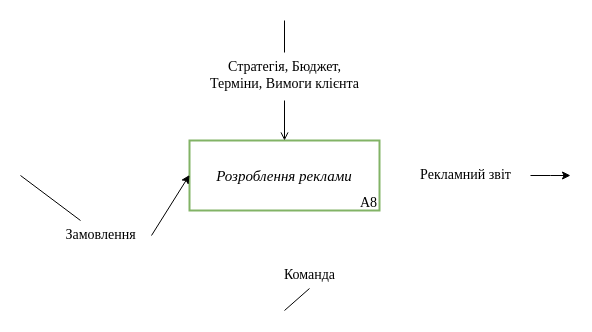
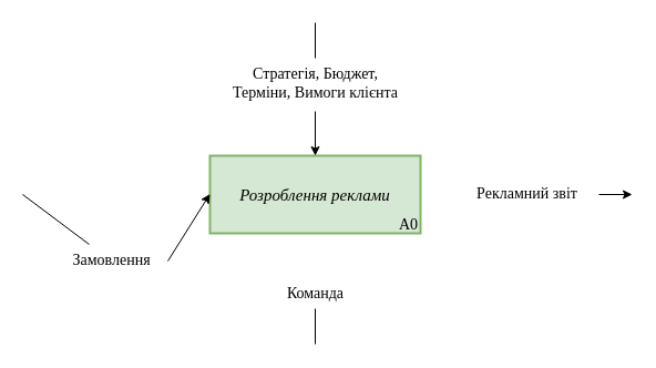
  <mxCell id="0" />
  <mxCell id="1" parent="0" />
  <mxCell id="2" style="edgeStyle=orthogonalEdgeStyle;rounded=0;orthogonalLoop=1;jettySize=auto;html=1;exitX=1;exitY=0.5;exitDx=0;exitDy=0;" edge="1" parent="1" source="7"><mxGeometry relative="1" as="geometry"><mxPoint x="570" y="175" as="targetPoint" /></mxGeometry></mxCell>
- <mxCell id="3" value="&lt;font&gt;Розроблення реклами&lt;/font&gt;" style="rounded=0;whiteSpace=wrap;html=1;fontSize=15;fontStyle=2;fontFamily=Georgia;fillColor=#ffffff;strokeColor=#82b366;strokeWidth=2;" vertex="1" parent="1"><mxGeometry x="189" y="140" width="190" height="70" as="geometry" /></mxCell>
+ <mxCell id="3" value="&lt;font&gt;Розроблення реклами&lt;/font&gt;" style="rounded=0;whiteSpace=wrap;html=1;fontSize=15;fontStyle=2;fontFamily=Georgia;fillColor=#d5e8d4;strokeColor=#82b366;strokeWidth=2;" vertex="1" parent="1"><mxGeometry x="189" y="140" width="190" height="70" as="geometry" /></mxCell>
  <mxCell id="4" value="" style="endArrow=classic;html=1;rounded=0;exitX=1.01;exitY=0.5;exitDx=0;exitDy=0;exitPerimeter=0;" edge="1" parent="1" source="5"><mxGeometry width="50" height="50" relative="1" as="geometry"><mxPoint x="150" y="175" as="sourcePoint" /><mxPoint x="189" y="174.5" as="targetPoint" /></mxGeometry></mxCell>
  <mxCell id="5" value="Замовлення" style="text;html=1;align=center;verticalAlign=middle;resizable=0;points=[];autosize=1;strokeColor=none;fillColor=none;fontSize=14;fontFamily=Georgia;" vertex="1" parent="1"><mxGeometry x="50" y="220" width="100" height="30" as="geometry" /></mxCell>
  <mxCell id="6" value="" style="endArrow=none;html=1;rounded=0;" edge="1" parent="1" target="5"><mxGeometry width="50" height="50" relative="1" as="geometry"><mxPoint x="20" y="175" as="sourcePoint" /><mxPoint x="50" y="174.5" as="targetPoint" /></mxGeometry></mxCell>
- <mxCell id="7" value="Рекламний звіт" style="text;html=1;align=center;verticalAlign=middle;resizable=0;points=[];autosize=1;strokeColor=none;fillColor=none;fontSize=14;fontFamily=Georgia;" vertex="1" parent="1"><mxGeometry x="400" y="160" width="130" height="30" as="geometry" /></mxCell>
- <mxCell id="8" value="Команда" style="text;html=1;align=center;verticalAlign=middle;resizable=0;points=[];autosize=1;strokeColor=none;fillColor=none;fontSize=14;fontFamily=Georgia;" vertex="1" parent="1"><mxGeometry x="269" y="260" width="80" height="30" as="geometry" /></mxCell>
+ <mxCell id="7" value="Рекламний звіт" style="text;html=1;align=center;verticalAlign=middle;resizable=0;points=[];autosize=1;strokeColor=none;fillColor=none;fontSize=14;fontFamily=Georgia;" vertex="1" parent="1"><mxGeometry x="410" y="160" width="130" height="30" as="geometry" /></mxCell>
+ <mxCell id="8" value="Команда" style="text;html=1;align=center;verticalAlign=middle;resizable=0;points=[];autosize=1;strokeColor=none;fillColor=none;fontSize=14;fontFamily=Georgia;" vertex="1" parent="1"><mxGeometry x="244" y="250" width="80" height="30" as="geometry" /></mxCell>
  <mxCell id="9" value="" style="endArrow=none;html=1;rounded=0;entryX=0.5;entryY=0.933;entryDx=0;entryDy=0;entryPerimeter=0;" edge="1" parent="1" target="8"><mxGeometry width="50" height="50" relative="1" as="geometry"><mxPoint x="284" y="310" as="sourcePoint" /><mxPoint x="285" y="290" as="targetPoint" /></mxGeometry></mxCell>
- <mxCell id="10" value="" style="endArrow=open;html=1;rounded=0;entryX=0.5;entryY=0;entryDx=0;entryDy=0;" edge="1" parent="1" source="11" target="3"><mxGeometry width="50" height="50" relative="1" as="geometry"><mxPoint x="284" y="-20" as="sourcePoint" /><mxPoint x="309" y="-60" as="targetPoint" /></mxGeometry></mxCell>
+ <mxCell id="10" value="" style="endArrow=classic;html=1;rounded=0;entryX=0.5;entryY=0;entryDx=0;entryDy=0;" edge="1" parent="1" source="11" target="3"><mxGeometry width="50" height="50" relative="1" as="geometry"><mxPoint x="284" y="-20" as="sourcePoint" /><mxPoint x="309" y="-60" as="targetPoint" /></mxGeometry></mxCell>
  <mxCell id="11" value="&amp;nbsp;Стратегія, Бюджет,&amp;nbsp;&lt;div&gt;Терміни, Вимоги клієнта&lt;/div&gt;" style="text;html=1;align=center;verticalAlign=middle;resizable=0;points=[];autosize=1;strokeColor=none;fillColor=none;fontSize=14;fontFamily=Georgia;" vertex="1" parent="1"><mxGeometry x="189" y="50" width="190" height="50" as="geometry" /></mxCell>
  <mxCell id="12" value="" style="endArrow=none;html=1;rounded=0;exitX=0.5;exitY=0.04;exitDx=0;exitDy=0;exitPerimeter=0;" edge="1" parent="1" source="11"><mxGeometry width="50" height="50" relative="1" as="geometry"><mxPoint x="284" y="50" as="sourcePoint" /><mxPoint x="284" y="20" as="targetPoint" /></mxGeometry></mxCell>
- <mxCell id="13" value="А8" style="text;html=1;align=center;verticalAlign=middle;resizable=0;points=[];autosize=1;strokeColor=none;fillColor=none;fontSize=14;fontFamily=Georgia;" vertex="1" parent="1"><mxGeometry x="348" y="188" width="40" height="30" as="geometry" /></mxCell>
+ <mxCell id="13" value="А0" style="text;html=1;align=center;verticalAlign=middle;resizable=0;points=[];autosize=1;strokeColor=none;fillColor=none;fontSize=14;fontFamily=Georgia;" vertex="1" parent="1"><mxGeometry x="348" y="188" width="40" height="30" as="geometry" /></mxCell>
